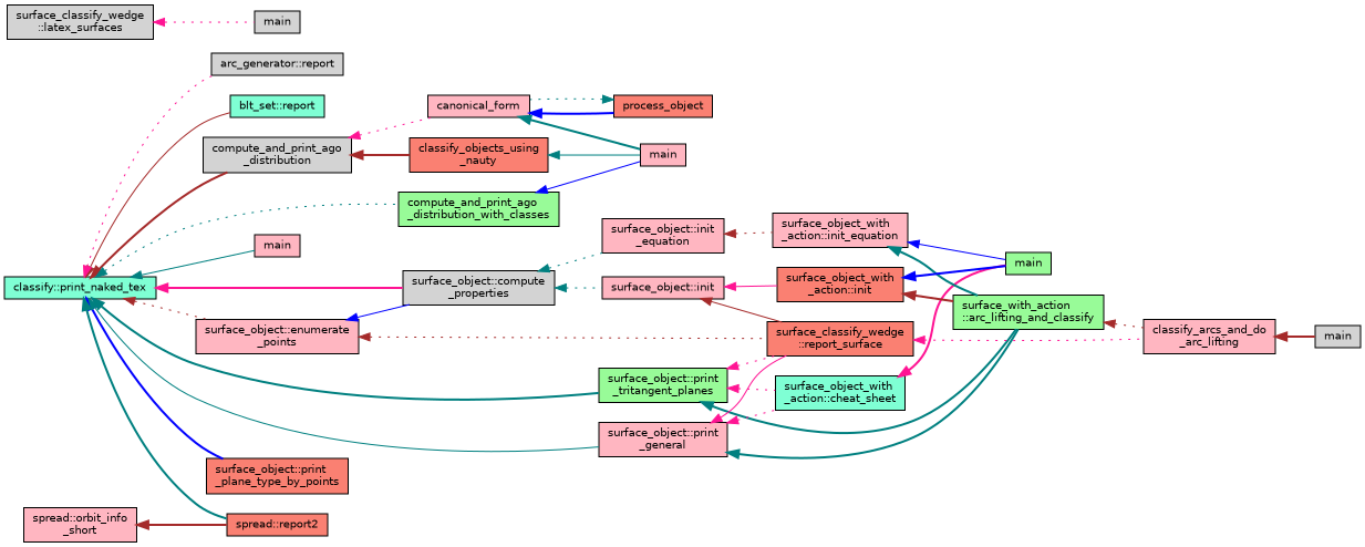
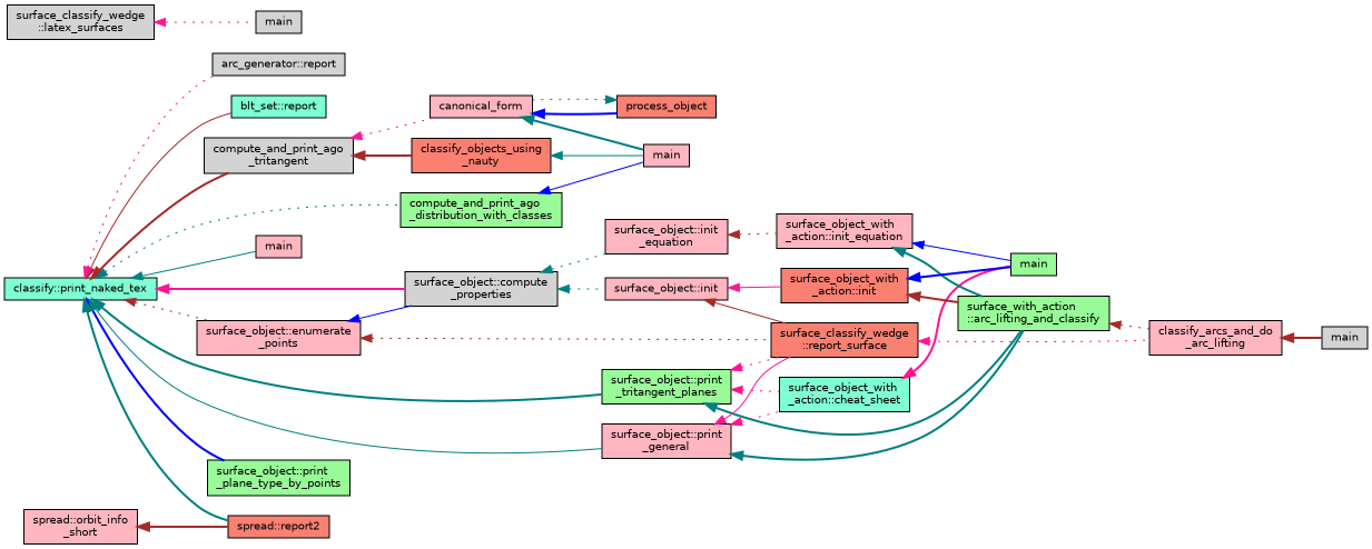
  digraph {
    rankdir=LR
    node [color=black fillcolor=lightpink fontname=Helvetica fontsize=10 shape=record style=filled]
    edge [color=teal dir=back fontname=Helvetica fontsize=10 labelfontname=Helvetica labelfontsize=10 style=bold]
    n1 [fillcolor=aquamarine fontcolor=black height=0.2 label="classify::print_naked_tex" width=0.4]
    n2 [fillcolor=aquamarine height=0.2 label="blt_set::report" width=0.4]
-   n3 [fillcolor=lightgrey height=0.2 label="compute_and_print_ago\l_distribution" width=0.4]
+   n3 [fillcolor=lightgrey height=0.2 label="compute_and_print_ago\l_tritangent" width=0.4]
    n4 [fillcolor=palegreen height=0.2 label="compute_and_print_ago\l_distribution_with_classes" width=0.4]
    n5 [height=0.2 label=main width=0.4]
    n6 [height=0.2 label="surface_object::enumerate\l_points" width=0.4]
    n7 [fillcolor=palegreen height=0.2 label="surface_object::print\l_tritangent_planes" width=0.4]
-   n8 [fillcolor=salmon height=0.2 label="surface_object::print\l_plane_type_by_points" width=0.4]
+   n8 [fillcolor=palegreen height=0.2 label="surface_object::print\l_plane_type_by_points" width=0.4]
    n9 [height=0.2 label="surface_object::print\l_general" width=0.4]
    n10 [fillcolor=lightgrey height=0.2 label="arc_generator::report" width=0.4]
    n11 [fillcolor=salmon height=0.2 label="spread::report2" width=0.4]
    n12 [fillcolor=lightgrey height=0.2 label="surface_object::compute\l_properties" width=0.4]
    n13 [height=0.2 label=canonical_form width=0.4]
    n14 [fillcolor=salmon height=0.2 label="classify_objects_using\l_nauty" width=0.4]
    n15 [height=0.2 label=main width=0.4]
    n16 [fillcolor=salmon height=0.2 label="surface_classify_wedge\l::report_surface" width=0.4]
    n17 [fillcolor=palegreen height=0.2 label="surface_with_action\l::arc_lifting_and_classify" width=0.4]
    n18 [fillcolor=aquamarine height=0.2 label="surface_object_with\l_action::cheat_sheet" width=0.4]
    n19 [height=0.2 label="spread::orbit_info\l_short" width=0.4]
    n20 [fillcolor=salmon height=0.2 label=process_object width=0.4]
    n21 [height=0.2 label="surface_object::init\l_equation" width=0.4]
    n22 [height=0.2 label="surface_object::init" width=0.4]
    n23 [height=0.2 label="classify_arcs_and_do\l_arc_lifting" width=0.4]
    n24 [height=0.2 label="surface_object_with\l_action::init_equation" width=0.4]
    n25 [fillcolor=salmon height=0.2 label="surface_object_with\l_action::init" width=0.4]
    n26 [fillcolor=palegreen height=0.2 label=main width=0.4]
    n27 [fillcolor=lightgrey height=0.2 label=main width=0.4]
    n28 [fillcolor=lightgrey height=0.2 label="surface_classify_wedge\l::latex_surfaces" width=0.4]
    n29 [fillcolor=lightgrey height=0.2 label=main width=0.4]
    n1 -> n2 [color=brown style=solid]
    n1 -> n3 [color=brown]
    n1 -> n4 [style=dotted]
    n1 -> n5 [style=solid]
    n1 -> n6 [color=brown style=dotted]
    n1 -> n7
    n1 -> n8 [color=blue]
    n1 -> n9 [style=solid]
    n1 -> n10 [color=deeppink style=dotted]
    n1 -> n11
    n1 -> n12 [color=deeppink]
    n3 -> n13 [color=deeppink style=dotted]
    n3 -> n14 [color=brown]
    n4 -> n15 [color=blue style=solid]
    n6 -> n12 [color=blue style=solid]
    n6 -> n16 [color=brown style=dotted]
    n7 -> n16 [color=deeppink style=dotted]
    n7 -> n17
    n7 -> n18 [color=deeppink style=dotted]
    n9 -> n16 [color=deeppink style=solid]
    n9 -> n17
    n9 -> n18 [color=deeppink style=dotted]
    n12 -> n21 [style=dotted]
    n12 -> n22 [style=dotted]
    n13 -> n15
    n13 -> n20 [color=blue]
    n14 -> n15 [style=solid]
    n16 -> n23 [color=deeppink style=dotted]
    n17 -> n23 [color=brown style=dotted]
    n18 -> n26 [color=deeppink]
    n19 -> n11 [color=brown]
    n20 -> n13 [style=dotted]
    n21 -> n24 [color=brown style=dotted]
    n22 -> n16 [color=brown style=solid]
    n22 -> n25 [color=deeppink style=solid]
    n23 -> n27 [color=brown]
    n24 -> n17
    n24 -> n26 [color=blue style=solid]
    n25 -> n17 [color=brown]
    n25 -> n26 [color=blue]
    n28 -> n29 [color=deeppink style=dotted]
  }
